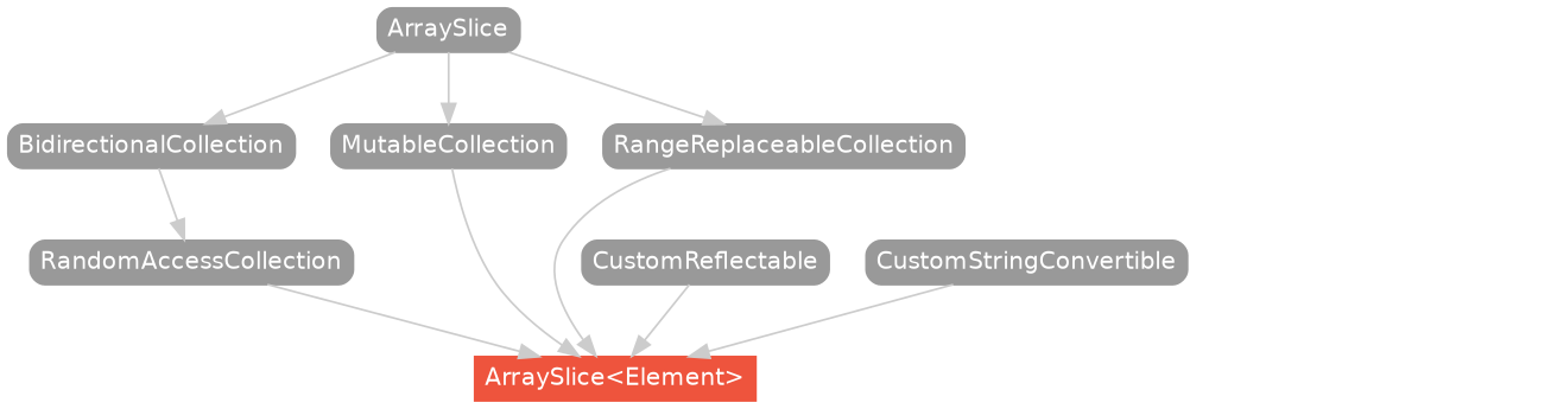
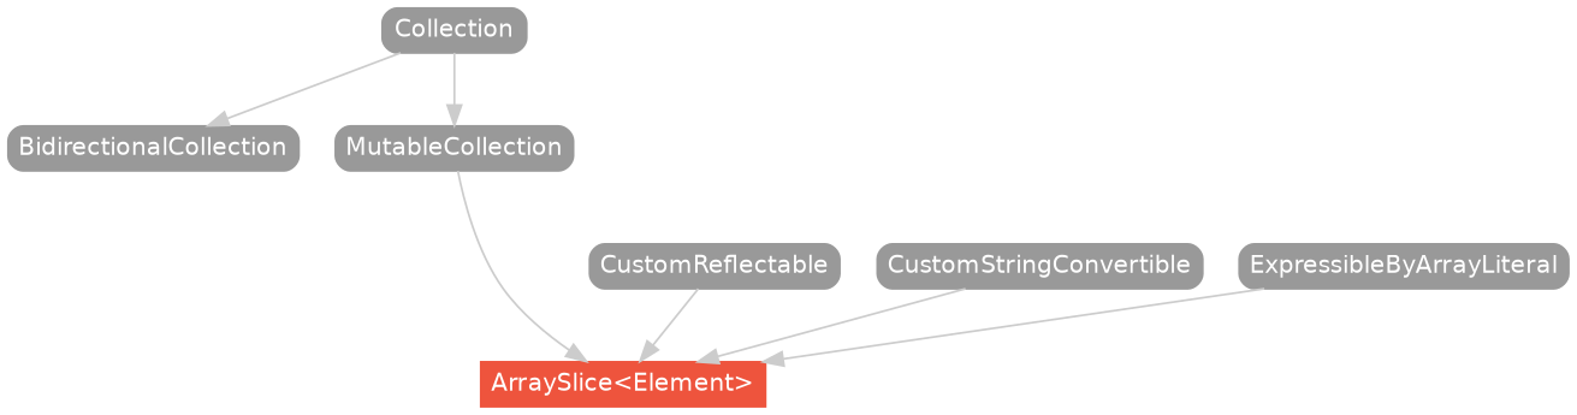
  strict digraph {
    node [color="#999999" fillcolor="#999999" fontcolor=white fontname=Helvetica fontsize=12 margin="0.07,0.05" shape=box style="filled,rounded"]
    edge [color="#cccccc"]
    "ArraySlice<Element>" [color="#ee543d" fillcolor="#ee543d" height=0.3 style=filled]
    BidirectionalCollection [height=0.3]
-   RandomAccessCollection [height=0.3]
-   Collection [height=0.3 label=ArraySlice]
+   Collection [height=0.3]
    MutableCollection [height=0.3]
-   RangeReplaceableCollection [height=0.3]
    CustomReflectable [height=0.3]
    CustomStringConvertible [height=0.3]
+   ExpressibleByArrayLiteral [height=0.3]
    subgraph sub_1 {
      rank=max
      "ArraySlice<Element>"
    }
-   BidirectionalCollection -> RandomAccessCollection
-   RandomAccessCollection -> "ArraySlice<Element>"
    Collection -> BidirectionalCollection
    Collection -> MutableCollection
-   Collection -> RangeReplaceableCollection
    MutableCollection -> "ArraySlice<Element>"
-   RangeReplaceableCollection -> "ArraySlice<Element>"
    CustomReflectable -> "ArraySlice<Element>"
    CustomStringConvertible -> "ArraySlice<Element>"
+   ExpressibleByArrayLiteral -> "ArraySlice<Element>"
  }
